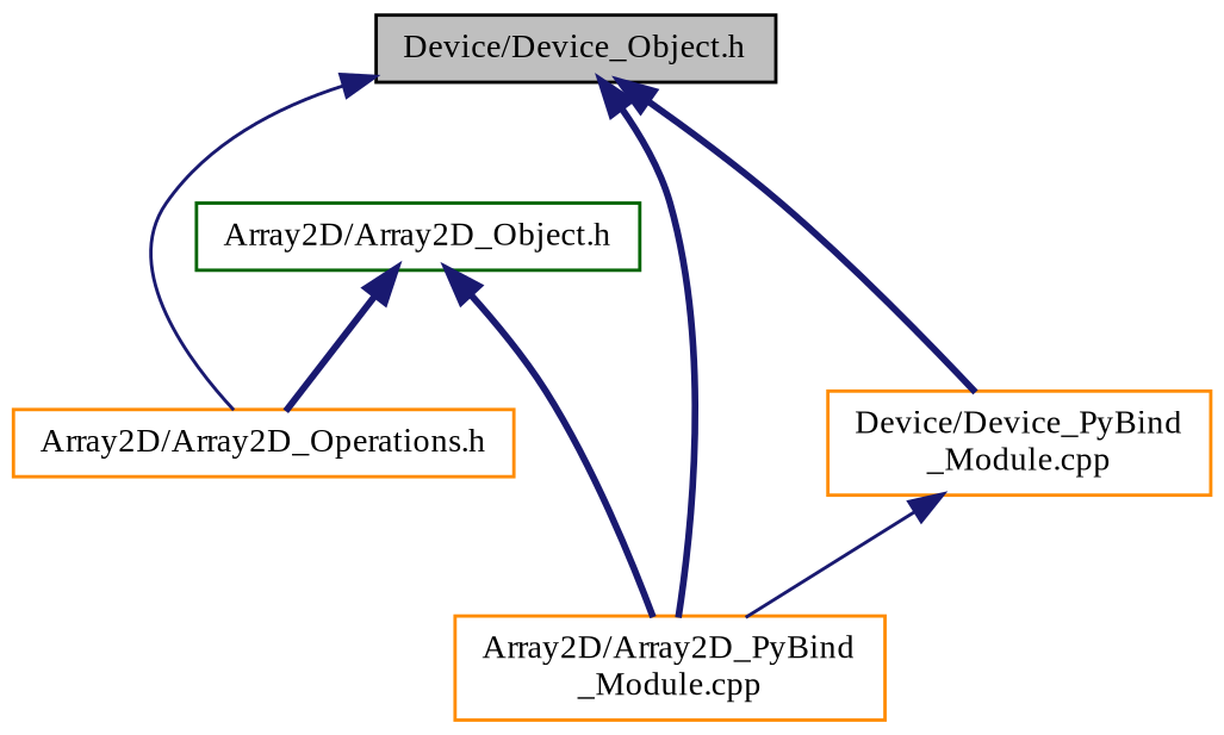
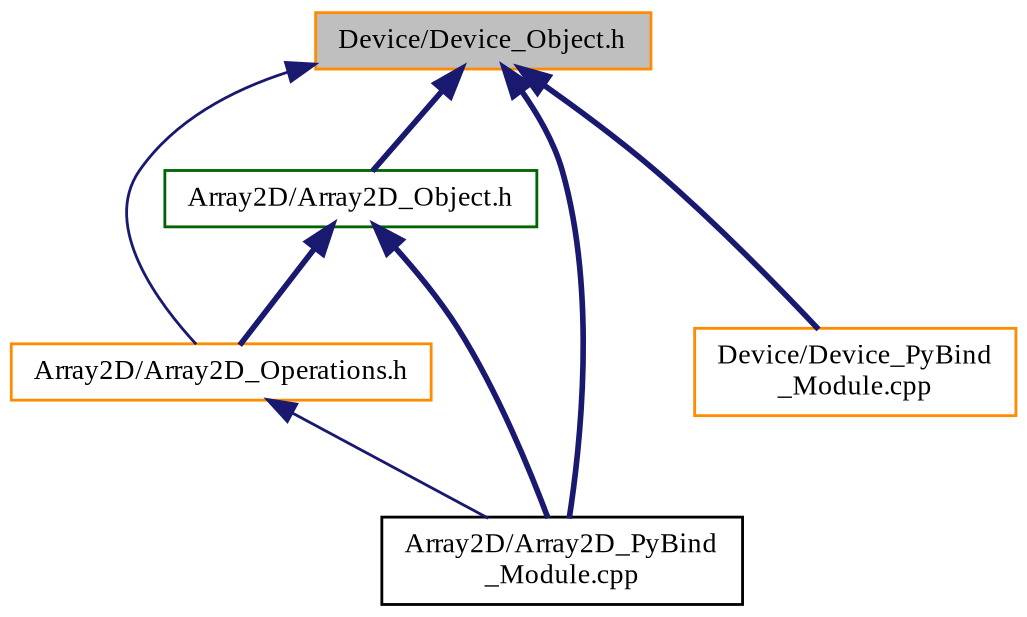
  digraph {
    fontname="Liberation Serif"
    node [color=black fontname="Liberation Serif" fontsize=10 shape=record]
    edge [color=midnightblue dir=back fontname="Liberation Serif" fontsize=10 labelfontname=Helvetica labelfontsize=10 style=bold]
-   n1 [fillcolor=grey75 fontcolor=black height=0.2 label="Device/Device_Object.h" style=filled width=0.4]
+   n1 [color=darkorange fillcolor=grey75 fontcolor=black height=0.2 label="Device/Device_Object.h" style=filled width=0.4]
    n2 [color=darkgreen height=0.2 label="Array2D/Array2D_Object.h" width=0.4]
    n3 [color=darkorange height=0.2 label="Array2D/Array2D_Operations.h" width=0.4]
-   n4 [color=darkorange height=0.2 label="Array2D/Array2D_PyBind\l_Module.cpp" width=0.4]
+   n4 [height=0.2 label="Array2D/Array2D_PyBind\l_Module.cpp" width=0.4]
    n5 [color=darkorange height=0.2 label="Device/Device_PyBind\l_Module.cpp" width=0.4]
+   n1 -> n2
    n1 -> n3 [style=solid]
    n1 -> n4
    n1 -> n5
    n2 -> n3
    n2 -> n4
-   n5 -> n4 [style=solid]
+   n3 -> n4 [style=solid]
  }
